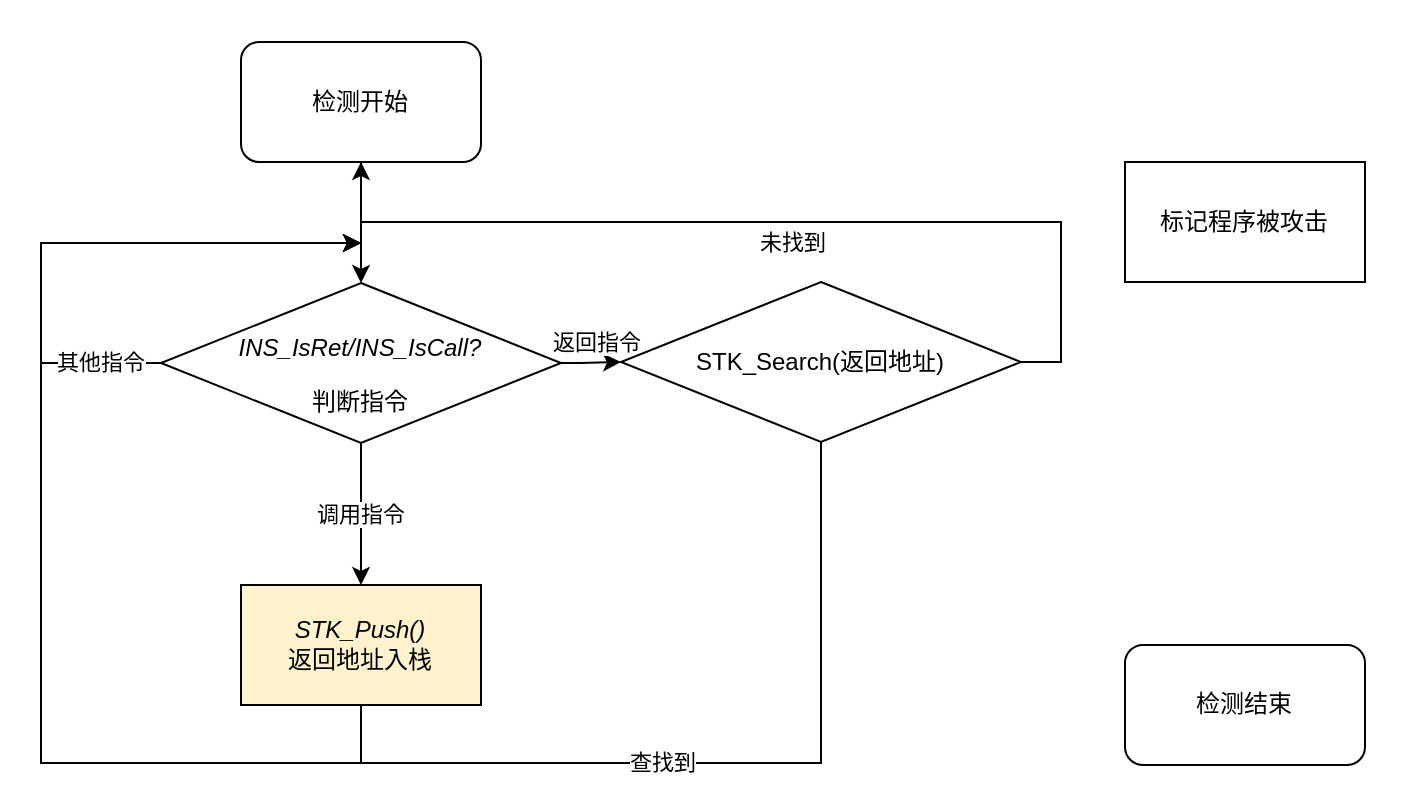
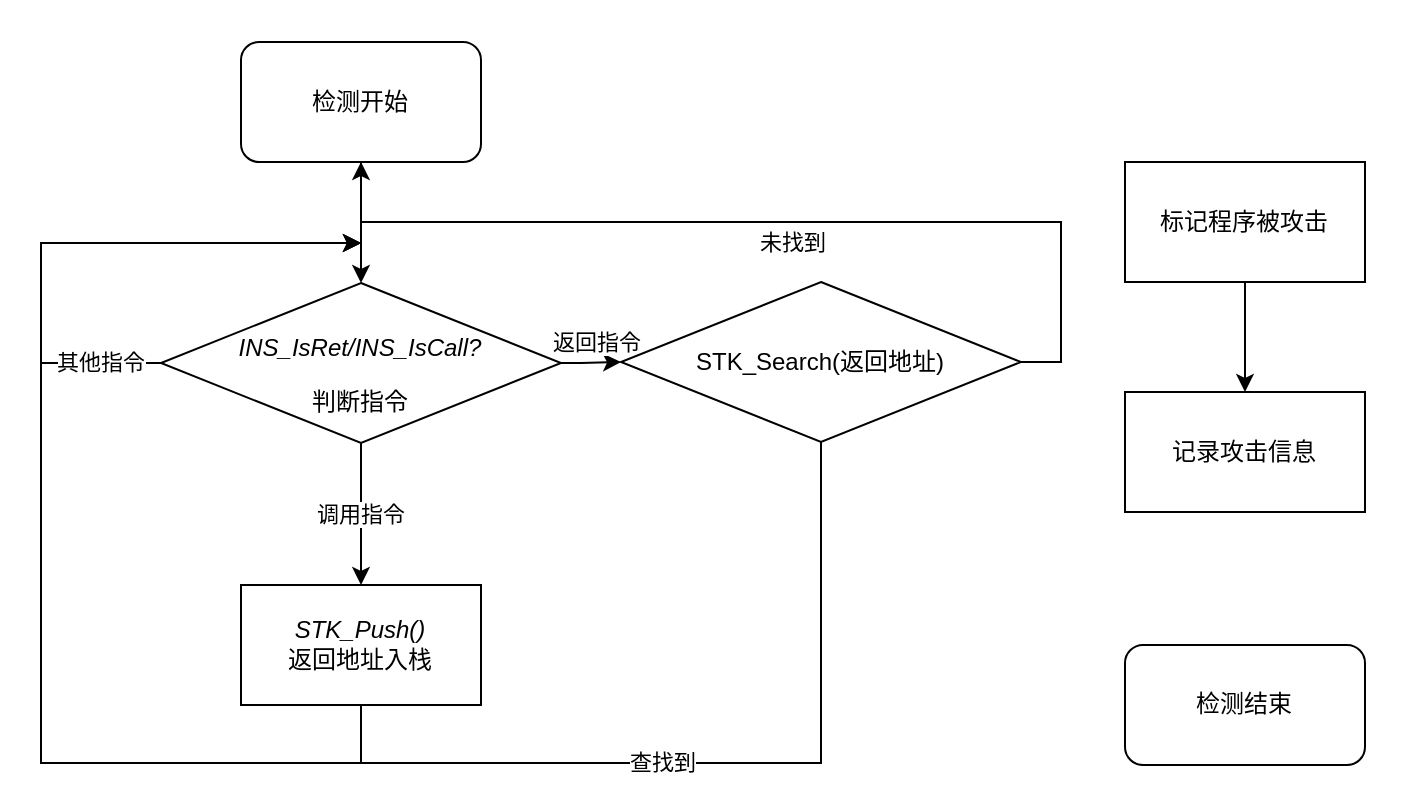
  <mxCell id="0" />
  <mxCell id="1" parent="0" />
  <mxCell id="2" value="调用指令" style="edgeStyle=orthogonalEdgeStyle;rounded=0;orthogonalLoop=1;jettySize=auto;html=1;" parent="1" source="4" target="7" edge="1"><mxGeometry relative="1" as="geometry"><Array as="points"><mxPoint x="180" y="271" /><mxPoint x="180" y="271" /></Array></mxGeometry></mxCell>
  <mxCell id="3" value="其他指令" style="edgeStyle=orthogonalEdgeStyle;rounded=0;orthogonalLoop=1;jettySize=auto;html=1;" edge="1" parent="1" source="4"><mxGeometry x="-0.786" relative="1" as="geometry"><mxPoint x="180" y="121" as="targetPoint" /><Array as="points"><mxPoint x="20" y="181" /><mxPoint x="20" y="121" /></Array><mxPoint as="offset" /></mxGeometry></mxCell>
  <mxCell id="4" value="&lt;p&gt;&lt;i&gt;&lt;span&gt;INS_IsRet/&lt;/span&gt;&lt;/i&gt;&lt;i&gt;&lt;span&gt;&lt;i&gt;&lt;span&gt;INS_IsCall&lt;/span&gt;&lt;/i&gt;?&lt;br&gt;&lt;/span&gt;&lt;/i&gt;&lt;/p&gt;&lt;div&gt;判断指令&lt;br&gt;&lt;/div&gt;" style="rhombus;whiteSpace=wrap;html=1;" parent="1" vertex="1"><mxGeometry x="80" y="141" width="200" height="80" as="geometry" /></mxCell>
  <mxCell id="5" value="检测开始" style="rounded=1;whiteSpace=wrap;html=1;" parent="1" vertex="1"><mxGeometry x="120" y="20.5" width="120" height="60" as="geometry" /></mxCell>
  <mxCell id="6" value="" style="edgeStyle=orthogonalEdgeStyle;rounded=0;orthogonalLoop=1;jettySize=auto;html=1;" edge="1" parent="1" source="7"><mxGeometry relative="1" as="geometry"><mxPoint x="180" y="121" as="targetPoint" /><Array as="points"><mxPoint x="180" y="381" /><mxPoint x="20" y="381" /><mxPoint x="20" y="121" /></Array></mxGeometry></mxCell>
- <mxCell id="7" value="&lt;div&gt;&lt;i&gt;STK_Push()&lt;/i&gt;&lt;/div&gt;返回地址入栈" style="rounded=0;whiteSpace=wrap;html=1;fillColor=#fff2cc;" parent="1" vertex="1"><mxGeometry x="120" y="292" width="120" height="60" as="geometry" /></mxCell>
+ <mxCell id="7" value="&lt;div&gt;&lt;i&gt;STK_Push()&lt;/i&gt;&lt;/div&gt;返回地址入栈" style="rounded=0;whiteSpace=wrap;html=1;" parent="1" vertex="1"><mxGeometry x="120" y="292" width="120" height="60" as="geometry" /></mxCell>
  <mxCell id="8" value="标记程序被攻击" style="rounded=0;whiteSpace=wrap;html=1;" parent="1" vertex="1"><mxGeometry x="562" y="80.5" width="120" height="60" as="geometry" /></mxCell>
  <mxCell id="9" value="检测结束" style="rounded=1;whiteSpace=wrap;html=1;" parent="1" vertex="1"><mxGeometry x="562" y="322" width="120" height="60" as="geometry" /></mxCell>
+ <mxCell id="10" value="记录攻击信息" style="rounded=0;whiteSpace=wrap;html=1;" parent="1" vertex="1"><mxGeometry x="562" y="195.5" width="120" height="60" as="geometry" /></mxCell>
+ <mxCell id="11" value="" style="edgeStyle=orthogonalEdgeStyle;rounded=0;orthogonalLoop=1;jettySize=auto;html=1;" parent="1" source="8" target="10" edge="1"><mxGeometry relative="1" as="geometry"><mxPoint x="622" y="120.5" as="sourcePoint" /><mxPoint x="622" y="240.5" as="targetPoint" /></mxGeometry></mxCell>
  <mxCell id="12" value="" style="edgeStyle=orthogonalEdgeStyle;rounded=0;orthogonalLoop=1;jettySize=auto;html=1;" edge="1" parent="1"><mxGeometry relative="1" as="geometry"><mxPoint x="180" y="101" as="sourcePoint" /><mxPoint x="180" y="141" as="targetPoint" /><Array as="points"><mxPoint x="180" y="81" /><mxPoint x="180" y="81" /></Array></mxGeometry></mxCell>
  <mxCell id="13" value="返回指令" style="edgeStyle=orthogonalEdgeStyle;rounded=0;orthogonalLoop=1;jettySize=auto;html=1;entryX=0;entryY=0.5;entryDx=0;entryDy=0;" edge="1" parent="1" target="16"><mxGeometry x="0.176" y="10" relative="1" as="geometry"><mxPoint x="280" y="181" as="sourcePoint" /><mxPoint x="330" y="111" as="targetPoint" /><Array as="points"><mxPoint x="290" y="181" /></Array><mxPoint as="offset" /></mxGeometry></mxCell>
  <mxCell id="14" value="未找到" style="edgeStyle=orthogonalEdgeStyle;rounded=0;orthogonalLoop=1;jettySize=auto;html=1;exitX=1;exitY=0.5;exitDx=0;exitDy=0;" edge="1" parent="1" source="16" target="5"><mxGeometry x="-0.048" y="10" relative="1" as="geometry"><mxPoint x="530.75" y="111" as="sourcePoint" /><mxPoint as="offset" /></mxGeometry></mxCell>
  <mxCell id="15" value="查找到" style="edgeStyle=orthogonalEdgeStyle;rounded=0;orthogonalLoop=1;jettySize=auto;html=1;" edge="1" parent="1" source="16"><mxGeometry x="-0.669" y="-80" relative="1" as="geometry"><mxPoint x="180" y="121" as="targetPoint" /><Array as="points"><mxPoint x="410" y="381" /><mxPoint x="20" y="381" /><mxPoint x="20" y="121" /></Array><mxPoint x="-79" y="80" as="offset" /></mxGeometry></mxCell>
  <mxCell id="16" value="&lt;div&gt;STK_Search(返回地址)&lt;/div&gt;" style="rhombus;whiteSpace=wrap;html=1;" vertex="1" parent="1"><mxGeometry x="310" y="140.5" width="200" height="80" as="geometry" /></mxCell>
